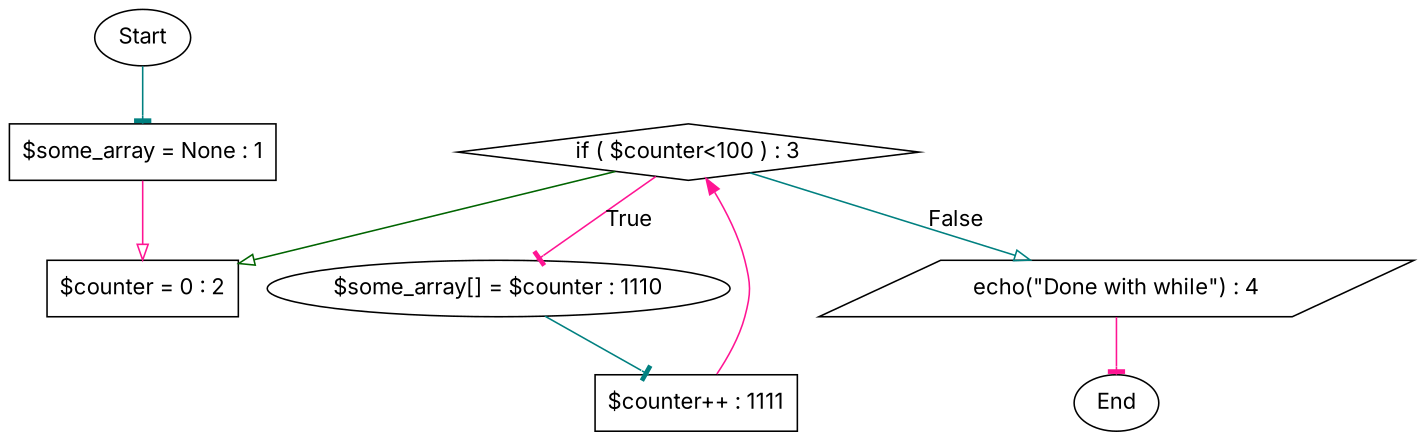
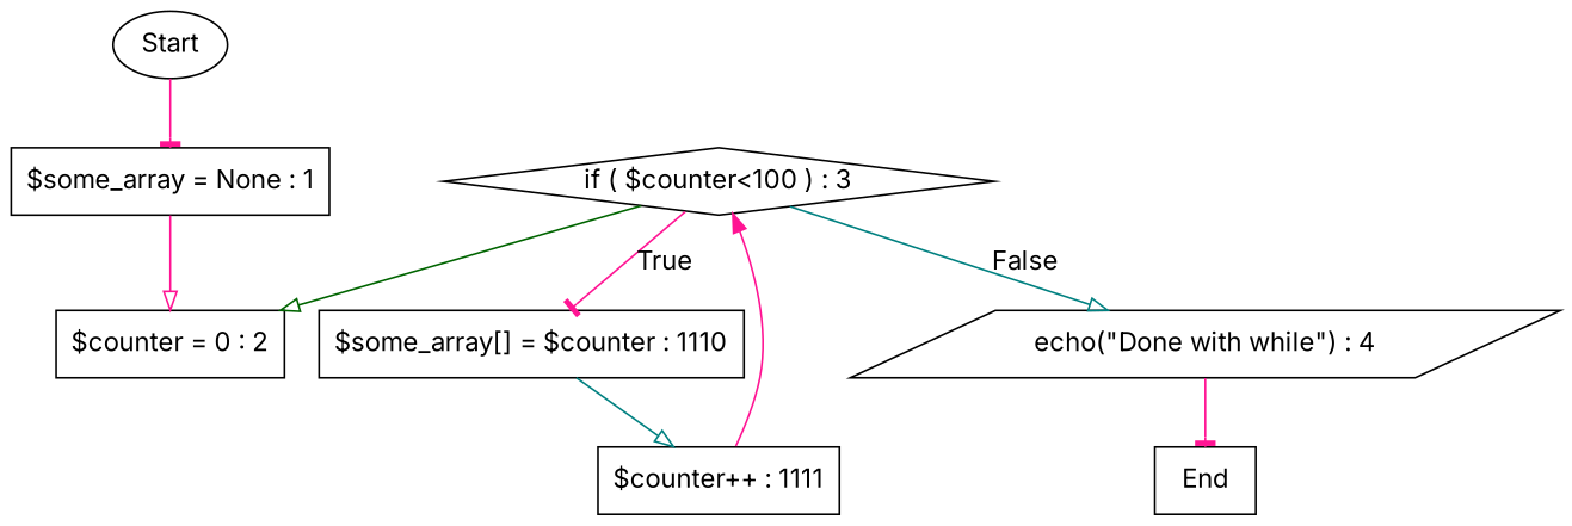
  strict digraph {
    fontname=Inter
    rankdir=TB
    node [fontname=Inter shape=rectangle]
    edge [arrowhead=tee color=deeppink fontname=Inter]
    n1 [label=Start shape=ellipse]
    n2 [label="$some_array = None : 1"]
    n3 [label="$counter = 0 : 2"]
    n4 [label="if ( $counter<100 ) : 3" shape=diamond]
-   n5 [label="$some_array[] = $counter : 1110" shape=ellipse]
+   n5 [label="$some_array[] = $counter : 1110"]
    n6 [label="echo(\"Done with while\") : 4" shape=parallelogram]
    n7 [label="$counter++ : 1111"]
-   End [shape=ellipse]
-   n1 -> n2 [color=teal]
+   End [shape=box]
+   n1 -> n2
    n2 -> n3 [arrowhead=onormal]
    n4 -> n3 [arrowhead=onormal color=darkgreen]
    n4 -> n5 [label=True]
    n4 -> n6 [arrowhead=onormal color=teal label=False]
-   n5 -> n7 [color=teal]
+   n5 -> n7 [arrowhead=onormal color=teal]
    n6 -> End
    n7 -> n4 [arrowhead=normal]
  }
